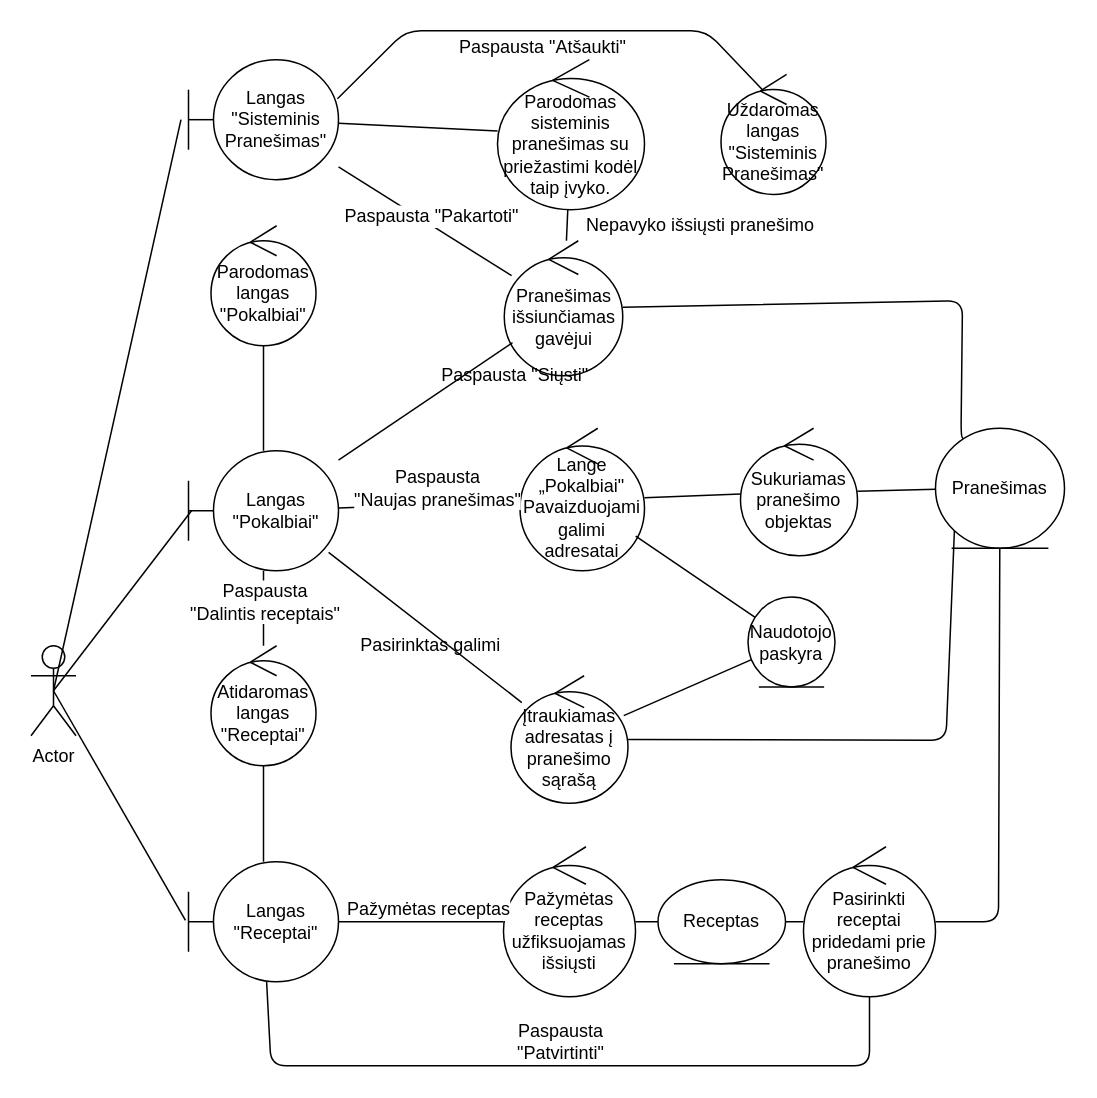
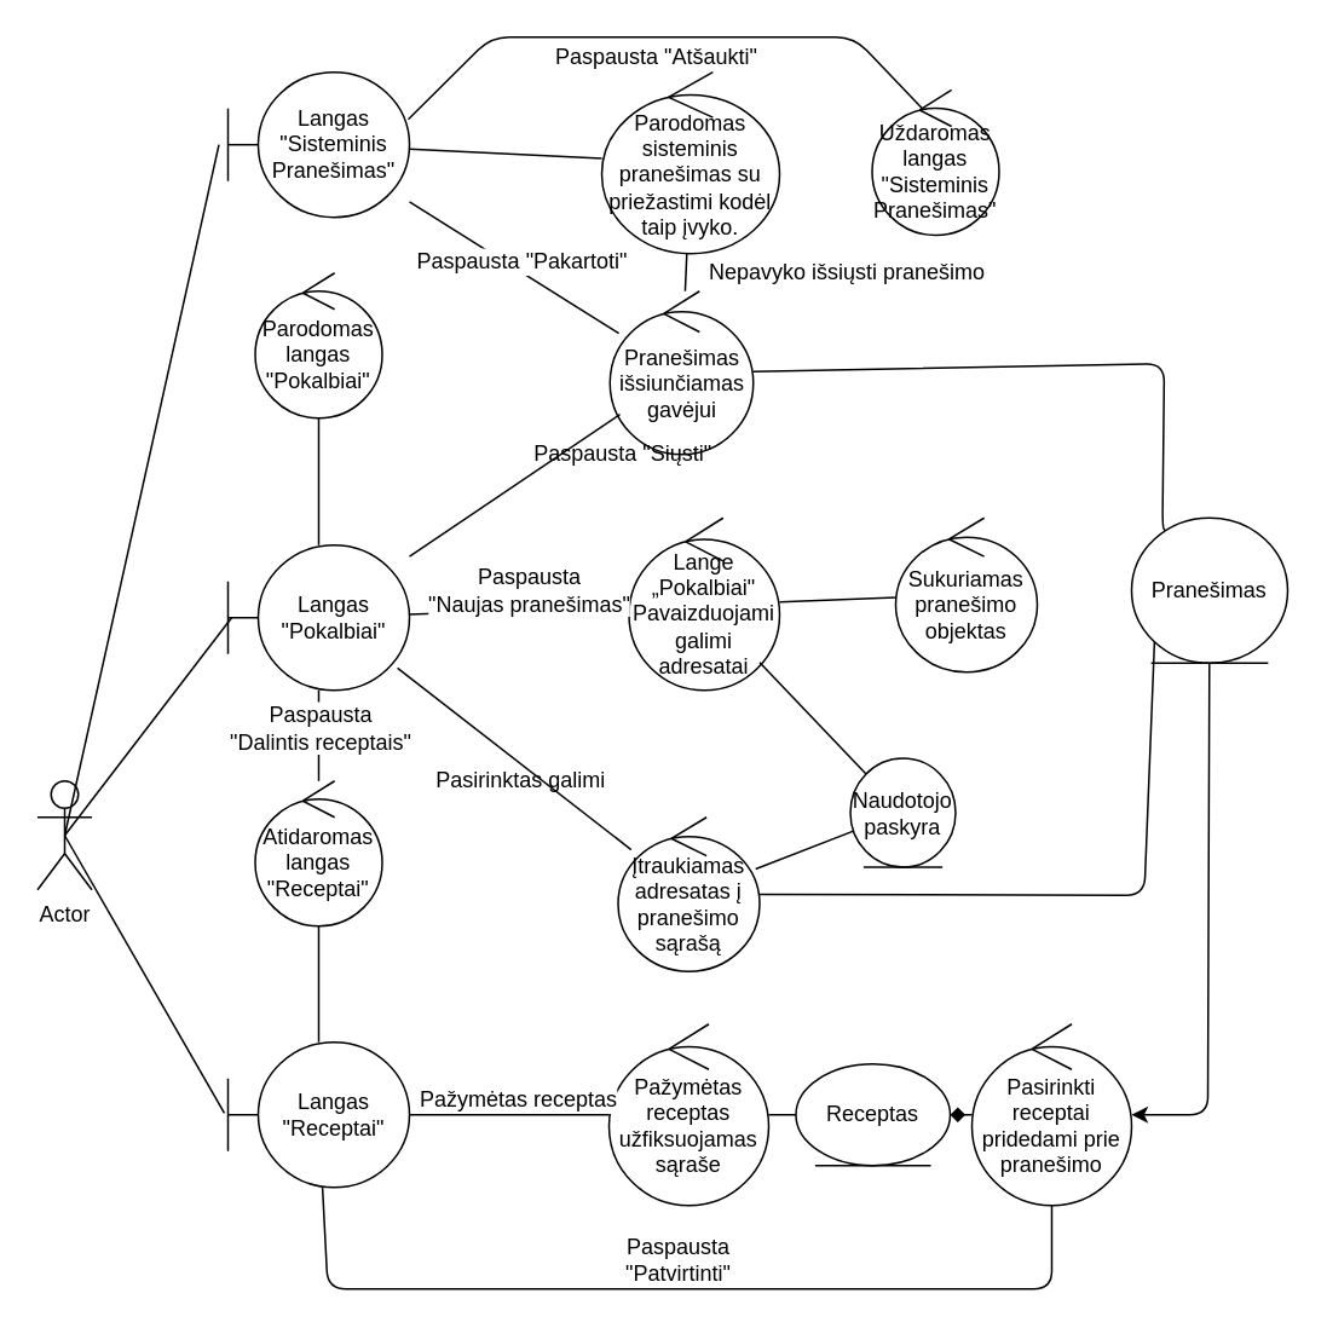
  <mxCell id="0" />
  <mxCell id="1" parent="0" />
  <mxCell id="2" value="Actor" style="shape=umlActor;verticalLabelPosition=bottom;labelBackgroundColor=#ffffff;verticalAlign=top;html=1;outlineConnect=0;" parent="1" vertex="1"><mxGeometry x="20" y="430" width="30" height="60" as="geometry" /></mxCell>
  <mxCell id="3" value="Parodomas langas &quot;Pokalbiai&quot;" style="ellipse;shape=umlControl;whiteSpace=wrap;html=1;" parent="1" vertex="1"><mxGeometry x="140" y="150" width="70" height="80" as="geometry" /></mxCell>
  <mxCell id="4" value="Langas &quot;Pokalbiai&quot;" style="shape=umlBoundary;whiteSpace=wrap;html=1;" parent="1" vertex="1"><mxGeometry x="125" y="300" width="100" height="80" as="geometry" /></mxCell>
  <mxCell id="5" value="" style="endArrow=none;html=1;" parent="1" source="4" target="3" edge="1"><mxGeometry width="50" height="50" relative="1" as="geometry"><mxPoint x="290" y="490" as="sourcePoint" /><mxPoint x="30" y="560" as="targetPoint" /></mxGeometry></mxCell>
  <mxCell id="6" value="" style="endArrow=none;html=1;entryX=0.02;entryY=0.5;entryDx=0;entryDy=0;entryPerimeter=0;exitX=0.5;exitY=0.5;exitDx=0;exitDy=0;exitPerimeter=0;" parent="1" source="2" target="4" edge="1"><mxGeometry width="50" height="50" relative="1" as="geometry"><mxPoint x="-20" y="610" as="sourcePoint" /><mxPoint x="30" y="560" as="targetPoint" /></mxGeometry></mxCell>
  <mxCell id="7" value="" style="endArrow=none;html=1;" parent="1" source="35" target="9" edge="1"><mxGeometry width="50" height="50" relative="1" as="geometry"><mxPoint x="360" y="400" as="sourcePoint" /><mxPoint x="420" y="500" as="targetPoint" /></mxGeometry></mxCell>
  <mxCell id="8" value="Pasirinktas galimi" style="text;html=1;resizable=0;points=[];autosize=1;align=left;verticalAlign=top;spacingTop=-4;" parent="1" vertex="1"><mxGeometry x="238" y="420" width="140" height="20" as="geometry" /></mxCell>
  <mxCell id="9" value="Sukuriamas pranešimo objektas" style="ellipse;shape=umlControl;whiteSpace=wrap;html=1;" parent="1" vertex="1"><mxGeometry x="493" y="285" width="78" height="85" as="geometry" /></mxCell>
  <mxCell id="10" value="Pranešimas" style="ellipse;shape=umlEntity;whiteSpace=wrap;html=1;" parent="1" vertex="1"><mxGeometry x="623" y="285" width="86" height="80" as="geometry" /></mxCell>
  <mxCell id="11" value="" style="endArrow=none;html=1;" parent="1" source="13" target="4" edge="1"><mxGeometry width="50" height="50" relative="1" as="geometry"><mxPoint x="455" y="710" as="sourcePoint" /><mxPoint x="490" y="700" as="targetPoint" /></mxGeometry></mxCell>
  <mxCell id="12" value="&lt;div&gt;&lt;span&gt;Paspausta &lt;br&gt;&lt;/span&gt;&lt;/div&gt;&lt;div&gt;&lt;span&gt; &quot;Dalintis receptais&quot;&lt;/span&gt;&lt;/div&gt;" style="text;html=1;resizable=0;points=[];align=center;verticalAlign=middle;labelBackgroundColor=#ffffff;" parent="11" vertex="1" connectable="0"><mxGeometry x="-0.682" relative="1" as="geometry"><mxPoint y="-22" as="offset" /></mxGeometry></mxCell>
  <mxCell id="13" value="Atidaromas langas &quot;Receptai&quot;" style="ellipse;shape=umlControl;whiteSpace=wrap;html=1;" parent="1" vertex="1"><mxGeometry x="140" y="430" width="70" height="80" as="geometry" /></mxCell>
  <mxCell id="14" value="Langas &quot;Receptai&quot;" style="shape=umlBoundary;whiteSpace=wrap;html=1;" parent="1" vertex="1"><mxGeometry x="125" y="574" width="100" height="80" as="geometry" /></mxCell>
  <mxCell id="15" value="" style="endArrow=none;html=1;" parent="1" source="14" target="13" edge="1"><mxGeometry width="50" height="50" relative="1" as="geometry"><mxPoint x="-20" y="940" as="sourcePoint" /><mxPoint x="30" y="890" as="targetPoint" /></mxGeometry></mxCell>
  <mxCell id="16" value="" style="endArrow=none;html=1;entryX=0.5;entryY=0.5;entryDx=0;entryDy=0;entryPerimeter=0;exitX=-0.02;exitY=0.488;exitDx=0;exitDy=0;exitPerimeter=0;" parent="1" source="14" target="2" edge="1"><mxGeometry width="50" height="50" relative="1" as="geometry"><mxPoint x="-20" y="860" as="sourcePoint" /><mxPoint x="30" y="810" as="targetPoint" /></mxGeometry></mxCell>
- <mxCell id="17" value="Pažymėtas receptas užfiksuojamas išsiųsti" style="ellipse;shape=umlControl;whiteSpace=wrap;html=1;" parent="1" vertex="1"><mxGeometry x="335" y="564" width="88" height="100" as="geometry" /></mxCell>
+ <mxCell id="17" value="Pažymėtas receptas užfiksuojamas sąraše" style="ellipse;shape=umlControl;whiteSpace=wrap;html=1;" parent="1" vertex="1"><mxGeometry x="335" y="564" width="88" height="100" as="geometry" /></mxCell>
  <mxCell id="18" value="" style="endArrow=none;html=1;" parent="1" source="17" target="14" edge="1"><mxGeometry width="50" height="50" relative="1" as="geometry"><mxPoint x="173" y="883" as="sourcePoint" /><mxPoint x="150" y="780" as="targetPoint" /></mxGeometry></mxCell>
  <mxCell id="19" value="Pažymėtas receptas" style="text;html=1;resizable=0;points=[];align=center;verticalAlign=middle;labelBackgroundColor=#ffffff;" parent="18" vertex="1" connectable="0"><mxGeometry x="0.4" y="1" relative="1" as="geometry"><mxPoint x="26.5" y="-10" as="offset" /></mxGeometry></mxCell>
  <mxCell id="20" value="" style="endArrow=none;html=1;" parent="1" source="22" target="14" edge="1"><mxGeometry width="50" height="50" relative="1" as="geometry"><mxPoint x="-20" y="870" as="sourcePoint" /><mxPoint x="30" y="820" as="targetPoint" /><Array as="points"><mxPoint x="579" y="710" /><mxPoint x="180" y="710" /></Array></mxGeometry></mxCell>
  <mxCell id="21" value="&lt;div&gt;Paspausta&lt;/div&gt;&lt;div&gt; &quot;Patvirtinti&quot;&lt;/div&gt;" style="text;html=1;resizable=0;points=[];align=center;verticalAlign=middle;labelBackgroundColor=#ffffff;" parent="20" vertex="1" connectable="0"><mxGeometry x="0.376" y="1" relative="1" as="geometry"><mxPoint x="92" y="-18" as="offset" /></mxGeometry></mxCell>
  <mxCell id="22" value="Pasirinkti receptai pridedami prie pranešimo" style="ellipse;shape=umlControl;whiteSpace=wrap;html=1;" parent="1" vertex="1"><mxGeometry x="535" y="564" width="88" height="100" as="geometry" /></mxCell>
  <mxCell id="23" value="Pranešimas išsiunčiamas gavėjui" style="ellipse;shape=umlControl;whiteSpace=wrap;html=1;" parent="1" vertex="1"><mxGeometry x="335.5" y="160" width="79" height="90" as="geometry" /></mxCell>
  <mxCell id="24" value="" style="endArrow=none;html=1;" parent="1" source="26" target="23" edge="1"><mxGeometry width="50" height="50" relative="1" as="geometry"><mxPoint x="390" y="970" as="sourcePoint" /><mxPoint x="30" y="970" as="targetPoint" /></mxGeometry></mxCell>
  <mxCell id="25" value="&lt;span&gt;Nepavyko išsiųsti pranešimo&lt;/span&gt;" style="text;html=1;resizable=0;points=[];align=center;verticalAlign=middle;labelBackgroundColor=#ffffff;" parent="24" vertex="1" connectable="0"><mxGeometry x="-0.236" relative="1" as="geometry"><mxPoint x="88" y="2.5" as="offset" /></mxGeometry></mxCell>
  <mxCell id="26" value="Parodomas sisteminis pranešimas su priežastimi kodėl taip įvyko." style="ellipse;shape=umlControl;whiteSpace=wrap;html=1;" parent="1" vertex="1"><mxGeometry x="331" y="39.294" width="98" height="100" as="geometry" /></mxCell>
  <mxCell id="27" value="Langas &quot;Sisteminis Pranešimas&quot;" style="shape=umlBoundary;whiteSpace=wrap;html=1;" parent="1" vertex="1"><mxGeometry x="125" y="39.294" width="100" height="80" as="geometry" /></mxCell>
  <mxCell id="28" value="" style="endArrow=none;html=1;" parent="1" source="27" target="26" edge="1"><mxGeometry width="50" height="50" relative="1" as="geometry"><mxPoint x="195" y="1042" as="sourcePoint" /><mxPoint x="30" y="1120" as="targetPoint" /></mxGeometry></mxCell>
  <mxCell id="29" value="" style="endArrow=none;html=1;" parent="1" source="23" target="27" edge="1"><mxGeometry width="50" height="50" relative="1" as="geometry"><mxPoint x="-20" y="1180" as="sourcePoint" /><mxPoint x="206" y="880" as="targetPoint" /><Array as="points" /></mxGeometry></mxCell>
  <mxCell id="30" value="&lt;div&gt;Paspausta &quot;Pakartoti&quot;&lt;/div&gt;" style="text;html=1;resizable=0;points=[];align=center;verticalAlign=middle;labelBackgroundColor=#ffffff;" parent="29" vertex="1" connectable="0"><mxGeometry x="0.311" y="4" relative="1" as="geometry"><mxPoint x="23.5" y="4.5" as="offset" /></mxGeometry></mxCell>
  <mxCell id="31" value="Uždaromas langas &quot;Sisteminis Pranešimas&quot;" style="ellipse;shape=umlControl;whiteSpace=wrap;html=1;" parent="1" vertex="1"><mxGeometry x="480" y="49.147" width="70" height="80" as="geometry" /></mxCell>
  <mxCell id="32" value="" style="endArrow=none;html=1;entryX=-0.05;entryY=0.5;entryDx=0;entryDy=0;entryPerimeter=0;exitX=0.5;exitY=0.5;exitDx=0;exitDy=0;exitPerimeter=0;" parent="1" source="2" target="27" edge="1"><mxGeometry width="50" height="50" relative="1" as="geometry"><mxPoint x="-20" y="1320" as="sourcePoint" /><mxPoint x="30" y="1270" as="targetPoint" /><Array as="points" /></mxGeometry></mxCell>
  <mxCell id="33" value="" style="endArrow=none;html=1;entryX=0.993;entryY=0.326;entryDx=0;entryDy=0;entryPerimeter=0;exitX=0.397;exitY=0.13;exitDx=0;exitDy=0;exitPerimeter=0;" parent="1" source="31" target="27" edge="1"><mxGeometry width="50" height="50" relative="1" as="geometry"><mxPoint x="530" y="870" as="sourcePoint" /><mxPoint x="30" y="1290" as="targetPoint" /><Array as="points"><mxPoint x="470" y="20" /><mxPoint x="380" y="20" /><mxPoint x="270" y="20" /></Array></mxGeometry></mxCell>
  <mxCell id="34" value="&lt;div&gt;Paspausta &quot;Atšaukti&quot;&lt;/div&gt;" style="text;html=1;resizable=0;points=[];align=center;verticalAlign=middle;labelBackgroundColor=#ffffff;" parent="33" vertex="1" connectable="0"><mxGeometry x="-0.236" y="-1" relative="1" as="geometry"><mxPoint x="-42" y="11" as="offset" /></mxGeometry></mxCell>
  <mxCell id="35" value="Lange „Pokalbiai&quot;&lt;br&gt;Pavaizduojami galimi adresatai" style="ellipse;shape=umlControl;whiteSpace=wrap;html=1;" parent="1" vertex="1"><mxGeometry x="346" y="285" width="83" height="95" as="geometry" /></mxCell>
  <mxCell id="36" value="" style="endArrow=none;html=1;" parent="1" source="35" target="4" edge="1"><mxGeometry width="50" height="50" relative="1" as="geometry"><mxPoint x="20" y="910" as="sourcePoint" /><mxPoint x="70" y="860" as="targetPoint" /></mxGeometry></mxCell>
  <mxCell id="37" value="&lt;div&gt;Paspausta&lt;/div&gt;&lt;div&gt;&quot;Naujas pranešimas&quot;&lt;/div&gt;" style="text;html=1;resizable=0;points=[];align=center;verticalAlign=middle;labelBackgroundColor=#ffffff;" parent="36" vertex="1" connectable="0"><mxGeometry x="0.158" y="-3" relative="1" as="geometry"><mxPoint x="14.5" y="-8.5" as="offset" /></mxGeometry></mxCell>
- <mxCell id="38" value="" style="endArrow=none;html=1;" parent="1" source="9" target="10" edge="1"><mxGeometry width="50" height="50" relative="1" as="geometry"><mxPoint x="20" y="910" as="sourcePoint" /><mxPoint x="70" y="860" as="targetPoint" /></mxGeometry></mxCell>
  <mxCell id="39" value="" style="endArrow=none;html=1;" parent="1" source="23" target="10" edge="1"><mxGeometry width="50" height="50" relative="1" as="geometry"><mxPoint x="20" y="910" as="sourcePoint" /><mxPoint x="70" y="860" as="targetPoint" /><Array as="points"><mxPoint x="641" y="200" /><mxPoint x="640" y="290" /></Array></mxGeometry></mxCell>
  <mxCell id="40" value="Receptas" style="ellipse;shape=umlEntity;whiteSpace=wrap;html=1;" vertex="1" parent="1"><mxGeometry x="438" y="586" width="85" height="56" as="geometry" /></mxCell>
  <mxCell id="41" value="" style="endArrow=none;html=1;" edge="1" parent="1" source="17" target="40"><mxGeometry width="50" height="50" relative="1" as="geometry"><mxPoint x="270" y="500" as="sourcePoint" /><mxPoint x="320" y="450" as="targetPoint" /></mxGeometry></mxCell>
- <mxCell id="42" value="" style="endArrow=none;html=1;" edge="1" parent="1" source="22" target="40"><mxGeometry width="50" height="50" relative="1" as="geometry"><mxPoint x="353.685" y="644.75" as="sourcePoint" /><mxPoint x="390.869" y="615.117" as="targetPoint" /></mxGeometry></mxCell>
- <mxCell id="43" value="" style="endArrow=none;html=1;" edge="1" parent="1" source="10" target="22"><mxGeometry width="50" height="50" relative="1" as="geometry"><mxPoint x="363.685" y="654.75" as="sourcePoint" /><mxPoint x="400.869" y="625.117" as="targetPoint" /><Array as="points"><mxPoint x="665" y="614" /></Array></mxGeometry></mxCell>
+ <mxCell id="42" value="" style="endArrow=diamond;html=1;" edge="1" parent="1" source="22" target="40"><mxGeometry width="50" height="50" relative="1" as="geometry"><mxPoint x="353.685" y="644.75" as="sourcePoint" /><mxPoint x="390.869" y="615.117" as="targetPoint" /></mxGeometry></mxCell>
+ <mxCell id="43" value="" style="endArrow=classic;html=1;" edge="1" parent="1" source="10" target="22"><mxGeometry width="50" height="50" relative="1" as="geometry"><mxPoint x="363.685" y="654.75" as="sourcePoint" /><mxPoint x="400.869" y="625.117" as="targetPoint" /><Array as="points"><mxPoint x="665" y="614" /></Array></mxGeometry></mxCell>
  <mxCell id="44" value="" style="endArrow=none;html=1;" edge="1" parent="1" source="4" target="23"><mxGeometry width="50" height="50" relative="1" as="geometry"><mxPoint x="20" y="820" as="sourcePoint" /><mxPoint x="70" y="770" as="targetPoint" /></mxGeometry></mxCell>
- <mxCell id="45" value="&lt;div&gt;Naudotojo&lt;br&gt;&lt;/div&gt;&lt;div&gt;paskyra&lt;/div&gt;" style="ellipse;shape=umlEntity;whiteSpace=wrap;html=1;" vertex="1" parent="1"><mxGeometry x="498" y="397.5" width="58" height="60" as="geometry" /></mxCell>
+ <mxCell id="45" value="&lt;div&gt;Naudotojo&lt;br&gt;&lt;/div&gt;&lt;div&gt;paskyra&lt;/div&gt;" style="ellipse;shape=umlEntity;whiteSpace=wrap;html=1;" vertex="1" parent="1"><mxGeometry x="468" y="417.5" width="58" height="60" as="geometry" /></mxCell>
  <mxCell id="46" value="&lt;div&gt;Įtraukiamas adresatas į pranešimo sąrašą&lt;/div&gt;" style="ellipse;shape=umlControl;whiteSpace=wrap;html=1;" vertex="1" parent="1"><mxGeometry x="340" y="450" width="78" height="85" as="geometry" /></mxCell>
  <mxCell id="47" value="" style="endArrow=none;html=1;exitX=0.934;exitY=0.847;exitDx=0;exitDy=0;exitPerimeter=0;" edge="1" parent="1" source="4" target="46"><mxGeometry width="50" height="50" relative="1" as="geometry"><mxPoint x="44.882" y="480.118" as="sourcePoint" /><mxPoint x="129.588" y="89.529" as="targetPoint" /><Array as="points" /></mxGeometry></mxCell>
  <mxCell id="48" value="" style="endArrow=none;html=1;exitX=0;exitY=1;exitDx=0;exitDy=0;" edge="1" parent="1" source="10" target="46"><mxGeometry width="50" height="50" relative="1" as="geometry"><mxPoint x="228.412" y="377.765" as="sourcePoint" /><mxPoint x="366.157" y="453.408" as="targetPoint" /><Array as="points"><mxPoint x="630" y="493" /></Array></mxGeometry></mxCell>
  <mxCell id="49" value="" style="endArrow=none;html=1;" edge="1" parent="1" source="45" target="35"><mxGeometry width="50" height="50" relative="1" as="geometry"><mxPoint x="290" y="480" as="sourcePoint" /><mxPoint x="350" y="480" as="targetPoint" /><Array as="points" /></mxGeometry></mxCell>
  <mxCell id="50" value="" style="endArrow=none;html=1;" edge="1" parent="1" source="45" target="46"><mxGeometry width="50" height="50" relative="1" as="geometry"><mxPoint x="386.472" y="455.039" as="sourcePoint" /><mxPoint x="345.211" y="486.038" as="targetPoint" /><Array as="points" /></mxGeometry></mxCell>
  <mxCell id="51" value="&lt;div&gt;Paspausta &quot;Siųsti&quot;&lt;/div&gt;" style="text;html=1;resizable=0;points=[];autosize=1;align=left;verticalAlign=top;spacingTop=-4;" vertex="1" parent="1"><mxGeometry x="292" y="240" width="120" height="20" as="geometry" /></mxCell>
